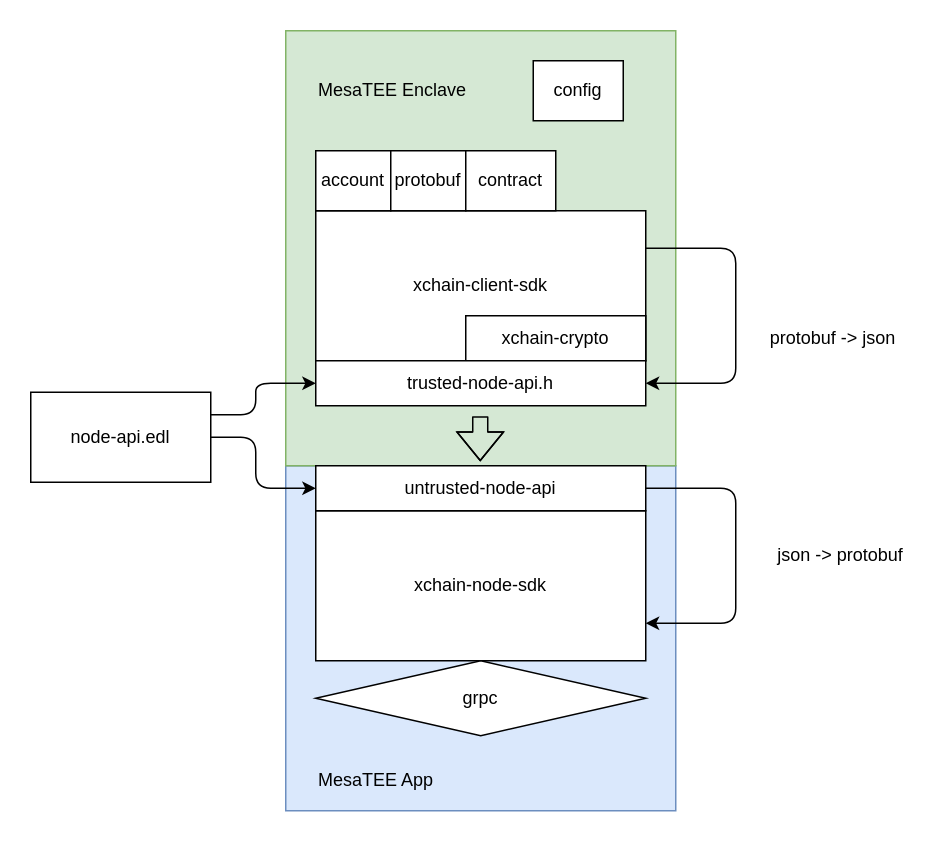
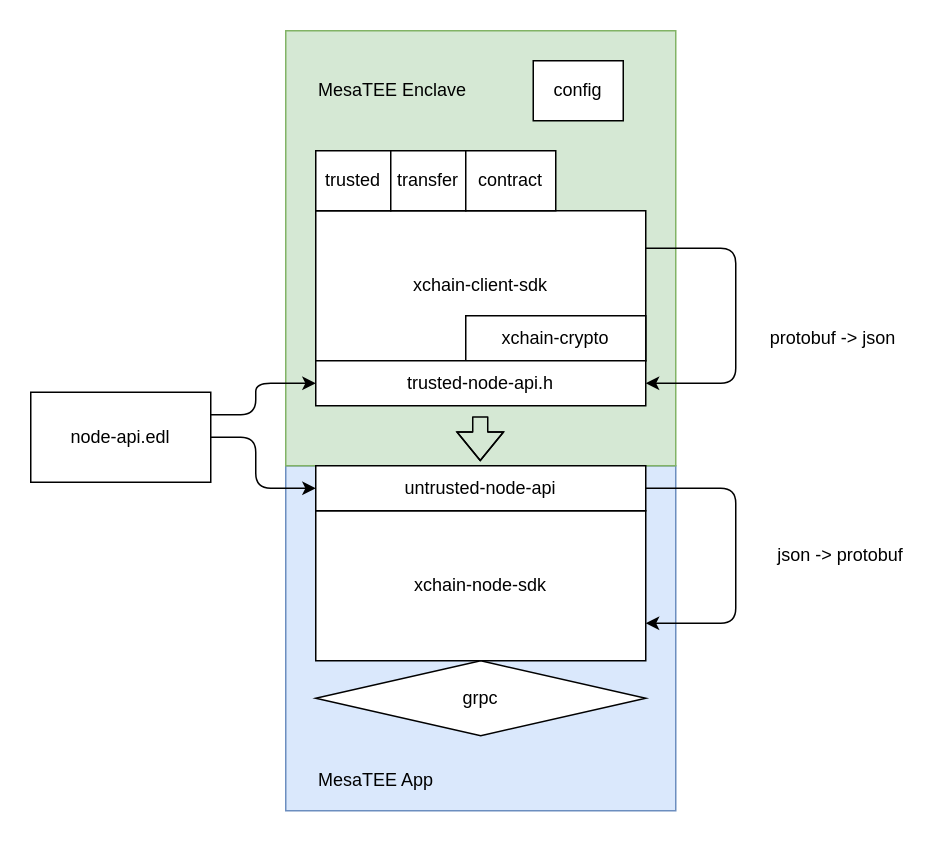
  <mxCell id="0" />
  <mxCell id="1" parent="0" />
  <mxCell id="2" value="" style="rounded=0;whiteSpace=wrap;html=1;fillColor=#dae8fc;strokeColor=#6c8ebf;" vertex="1" parent="1"><mxGeometry x="190" y="310" width="260" height="230" as="geometry" /></mxCell>
  <mxCell id="3" value="" style="rounded=0;whiteSpace=wrap;html=1;fillColor=#d5e8d4;strokeColor=#82b366;" vertex="1" parent="1"><mxGeometry x="190" y="20" width="260" height="290" as="geometry" /></mxCell>
  <mxCell id="4" value="xchain-client-sdk" style="rounded=0;whiteSpace=wrap;html=1;" vertex="1" parent="1"><mxGeometry x="210" y="140" width="220" height="100" as="geometry" /></mxCell>
  <mxCell id="5" value="xchain-crypto" style="rounded=0;whiteSpace=wrap;html=1;" vertex="1" parent="1"><mxGeometry x="310" y="210" width="120" height="30" as="geometry" /></mxCell>
  <mxCell id="6" value="xchain-node-sdk" style="rounded=0;whiteSpace=wrap;html=1;" vertex="1" parent="1"><mxGeometry x="210" y="340" width="220" height="100" as="geometry" /></mxCell>
  <mxCell id="7" value="trusted-node-api.h" style="rounded=0;whiteSpace=wrap;html=1;" vertex="1" parent="1"><mxGeometry x="210" y="240" width="220" height="30" as="geometry" /></mxCell>
  <mxCell id="8" value="untrusted-node-api" style="rounded=0;whiteSpace=wrap;html=1;" vertex="1" parent="1"><mxGeometry x="210" y="310" width="220" height="30" as="geometry" /></mxCell>
  <mxCell id="9" value="MesaTEE Enclave&amp;nbsp;" style="text;html=1;strokeColor=none;fillColor=none;align=left;verticalAlign=middle;whiteSpace=wrap;rounded=0;" vertex="1" parent="1"><mxGeometry x="210" y="50" width="130" height="20" as="geometry" /></mxCell>
  <mxCell id="10" value="" style="shape=flexArrow;endArrow=classic;html=1;" edge="1" parent="1"><mxGeometry width="50" height="50" relative="1" as="geometry"><mxPoint x="319.66" y="277" as="sourcePoint" /><mxPoint x="319.66" y="307" as="targetPoint" /><Array as="points"><mxPoint x="319.66" y="287" /></Array></mxGeometry></mxCell>
  <mxCell id="11" value="grpc" style="rhombus;whiteSpace=wrap;html=1;" vertex="1" parent="1"><mxGeometry x="210" y="440" width="220" height="50" as="geometry" /></mxCell>
  <mxCell id="12" value="MesaTEE App&amp;nbsp;" style="text;html=1;strokeColor=none;fillColor=none;align=left;verticalAlign=middle;whiteSpace=wrap;rounded=0;" vertex="1" parent="1"><mxGeometry x="210" y="510" width="130" height="20" as="geometry" /></mxCell>
  <mxCell id="13" value="node-api.edl" style="rounded=0;whiteSpace=wrap;html=1;" vertex="1" parent="1"><mxGeometry x="20" y="261" width="120" height="60" as="geometry" /></mxCell>
  <mxCell id="14" value="" style="endArrow=classic;html=1;exitX=1;exitY=0.25;exitDx=0;exitDy=0;entryX=0;entryY=0.5;entryDx=0;entryDy=0;edgeStyle=elbowEdgeStyle;" edge="1" parent="1" source="13" target="7"><mxGeometry width="50" height="50" relative="1" as="geometry"><mxPoint x="460" y="330" as="sourcePoint" /><mxPoint x="510" y="280" as="targetPoint" /><Array as="points"><mxPoint x="170" y="270" /></Array></mxGeometry></mxCell>
  <mxCell id="15" value="" style="endArrow=classic;html=1;exitX=1;exitY=0.5;exitDx=0;exitDy=0;entryX=0;entryY=0.5;entryDx=0;entryDy=0;edgeStyle=elbowEdgeStyle;" edge="1" parent="1" source="13" target="8"><mxGeometry width="50" height="50" relative="1" as="geometry"><mxPoint x="370" y="330" as="sourcePoint" /><mxPoint x="420" y="280" as="targetPoint" /><Array as="points"><mxPoint x="170" y="310" /></Array></mxGeometry></mxCell>
- <mxCell id="16" value="account" style="rounded=0;whiteSpace=wrap;html=1;" vertex="1" parent="1"><mxGeometry x="210" y="100" width="50" height="40" as="geometry" /></mxCell>
- <mxCell id="17" value="protobuf" style="rounded=0;whiteSpace=wrap;html=1;" vertex="1" parent="1"><mxGeometry x="260" y="100" width="50" height="40" as="geometry" /></mxCell>
+ <mxCell id="16" value="trusted" style="rounded=0;whiteSpace=wrap;html=1;" vertex="1" parent="1"><mxGeometry x="210" y="100" width="50" height="40" as="geometry" /></mxCell>
+ <mxCell id="17" value="transfer" style="rounded=0;whiteSpace=wrap;html=1;" vertex="1" parent="1"><mxGeometry x="260" y="100" width="50" height="40" as="geometry" /></mxCell>
  <mxCell id="18" value="contract" style="rounded=0;whiteSpace=wrap;html=1;" vertex="1" parent="1"><mxGeometry x="310" y="100" width="60" height="40" as="geometry" /></mxCell>
  <mxCell id="19" value="config" style="rounded=0;whiteSpace=wrap;html=1;" vertex="1" parent="1"><mxGeometry x="355" y="40" width="60" height="40" as="geometry" /></mxCell>
  <mxCell id="20" value="" style="endArrow=classic;html=1;exitX=1;exitY=0.25;exitDx=0;exitDy=0;entryX=1;entryY=0.5;entryDx=0;entryDy=0;edgeStyle=elbowEdgeStyle;" edge="1" parent="1" source="4" target="7"><mxGeometry width="50" height="50" relative="1" as="geometry"><mxPoint x="370" y="330" as="sourcePoint" /><mxPoint x="420" y="280" as="targetPoint" /><Array as="points"><mxPoint x="490" y="210" /></Array></mxGeometry></mxCell>
  <mxCell id="21" value="protobuf -&amp;gt; json" style="text;html=1;strokeColor=none;fillColor=none;align=center;verticalAlign=middle;whiteSpace=wrap;rounded=0;" vertex="1" parent="1"><mxGeometry x="505" y="215" width="100" height="20" as="geometry" /></mxCell>
  <mxCell id="22" value="" style="endArrow=classic;html=1;exitX=1;exitY=0.5;exitDx=0;exitDy=0;entryX=1;entryY=0.75;entryDx=0;entryDy=0;edgeStyle=elbowEdgeStyle;" edge="1" parent="1" source="8" target="6"><mxGeometry width="50" height="50" relative="1" as="geometry"><mxPoint x="490" y="380" as="sourcePoint" /><mxPoint x="540" y="330" as="targetPoint" /><Array as="points"><mxPoint x="490" y="370" /></Array></mxGeometry></mxCell>
  <mxCell id="23" value="json -&amp;gt; protobuf" style="text;html=1;strokeColor=none;fillColor=none;align=center;verticalAlign=middle;whiteSpace=wrap;rounded=0;" vertex="1" parent="1"><mxGeometry x="510" y="360" width="100" height="20" as="geometry" /></mxCell>
